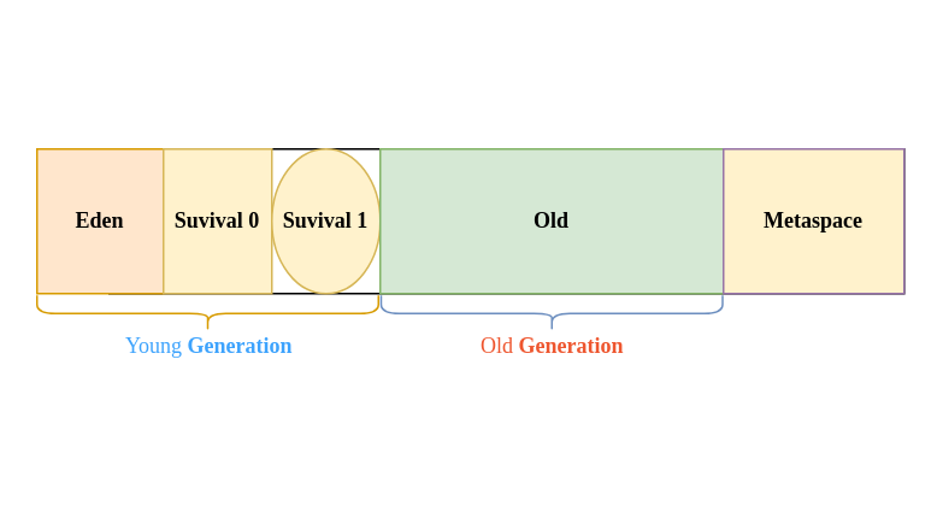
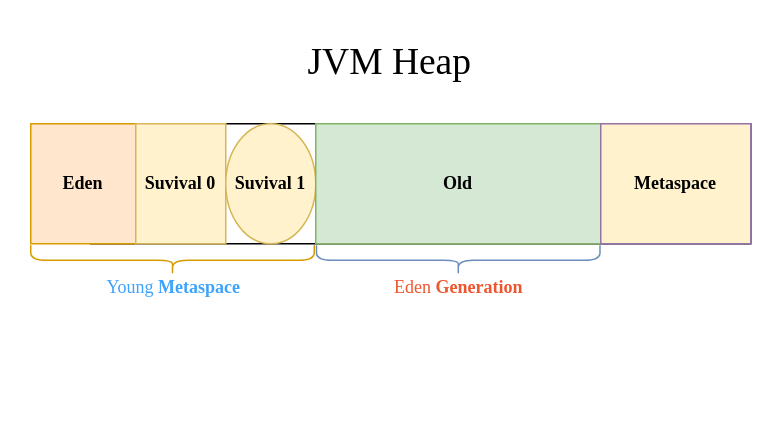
  <mxCell id="0" />
  <mxCell id="1" parent="0" />
  <mxCell id="2" value="" style="rounded=0;whiteSpace=wrap;html=1;fontFamily=BinggraeMelona-Bold;fontStyle=1;fontSource=https%3A%2F%2Fcdn.jsdelivr.net%2Fgh%2Fprojectnoonnu%2Fnoonfonts_twelve%401.0%2FBinggraeMelona-Bold.woff;" parent="1" vertex="1"><mxGeometry x="60" y="82" width="440" height="80" as="geometry" /></mxCell>
  <mxCell id="3" value="Eden" style="rounded=0;whiteSpace=wrap;html=1;fillColor=#ffe6cc;strokeColor=#d79b00;fontFamily=BinggraeMelona-Bold;fontStyle=1;fontSource=https%3A%2F%2Fcdn.jsdelivr.net%2Fgh%2Fprojectnoonnu%2Fnoonfonts_twelve%401.0%2FBinggraeMelona-Bold.woff;" parent="1" vertex="1"><mxGeometry x="20" y="82" width="70" height="80" as="geometry" /></mxCell>
  <mxCell id="4" value="Suvival 0" style="rounded=0;whiteSpace=wrap;html=1;fillColor=#fff2cc;strokeColor=#d6b656;fontFamily=BinggraeMelona-Bold;fontStyle=1;fontSource=https%3A%2F%2Fcdn.jsdelivr.net%2Fgh%2Fprojectnoonnu%2Fnoonfonts_twelve%401.0%2FBinggraeMelona-Bold.woff;" parent="1" vertex="1"><mxGeometry x="90" y="82" width="60" height="80" as="geometry" /></mxCell>
  <mxCell id="5" value="Suvival 1" style="ellipse;whiteSpace=wrap;html=1;fillColor=#fff2cc;strokeColor=#d6b656;fontFamily=BinggraeMelona-Bold;fontStyle=1;fontSource=https%3A%2F%2Fcdn.jsdelivr.net%2Fgh%2Fprojectnoonnu%2Fnoonfonts_twelve%401.0%2FBinggraeMelona-Bold.woff;" parent="1" vertex="1"><mxGeometry x="150" y="82" width="60" height="80" as="geometry" /></mxCell>
  <mxCell id="6" value="Old" style="rounded=0;whiteSpace=wrap;html=1;fillColor=#d5e8d4;strokeColor=#82b366;fontFamily=BinggraeMelona-Bold;fontStyle=1;fontSource=https%3A%2F%2Fcdn.jsdelivr.net%2Fgh%2Fprojectnoonnu%2Fnoonfonts_twelve%401.0%2FBinggraeMelona-Bold.woff;" parent="1" vertex="1"><mxGeometry x="210" y="82" width="190" height="80" as="geometry" /></mxCell>
  <mxCell id="7" value="Metaspace" style="rounded=0;whiteSpace=wrap;html=1;fillColor=#fff2cc;strokeColor=#9673a6;fontFamily=BinggraeMelona-Bold;fontStyle=1;fontSource=https%3A%2F%2Fcdn.jsdelivr.net%2Fgh%2Fprojectnoonnu%2Fnoonfonts_twelve%401.0%2FBinggraeMelona-Bold.woff;" parent="1" vertex="1"><mxGeometry x="400" y="82" width="100" height="80" as="geometry" /></mxCell>
  <mxCell id="8" value="" style="shape=curlyBracket;whiteSpace=wrap;html=1;rounded=1;flipH=1;labelPosition=right;verticalLabelPosition=middle;align=left;verticalAlign=middle;rotation=90;fillColor=#ffe6cc;strokeColor=#d79b00;" parent="1" vertex="1"><mxGeometry x="104.5" y="78.5" width="20" height="189" as="geometry" /></mxCell>
  <mxCell id="9" value="" style="shape=curlyBracket;whiteSpace=wrap;html=1;rounded=1;flipH=1;labelPosition=right;verticalLabelPosition=middle;align=left;verticalAlign=middle;rotation=90;fillColor=#dae8fc;strokeColor=#6c8ebf;" parent="1" vertex="1"><mxGeometry x="295" y="78.5" width="20" height="189" as="geometry" /></mxCell>
- <mxCell id="10" value="&lt;font data-font-src=&quot;https://cdn.jsdelivr.net/gh/projectnoonnu/noonfonts_four@1.2/JalnanOTF00.woff&quot; face=&quot;yg-jalnan&quot; style=&quot;font-size: 12px;&quot;&gt;&lt;font style=&quot;font-weight: normal; font-size: 12px;&quot; data-font-src=&quot;https://cdn.jsdelivr.net/gh/projectnoonnu/noonfonts_four@1.2/JalnanOTF00.woff&quot;&gt;Young&amp;nbsp;&lt;/font&gt;Generation&lt;/font&gt;" style="text;strokeColor=none;fillColor=none;html=1;fontSize=24;fontStyle=1;verticalAlign=middle;align=center;fontColor=#3DA3FD;" parent="1" vertex="1"><mxGeometry x="64.5" y="167" width="100" height="40" as="geometry" /></mxCell>
- <mxCell id="11" value="&lt;font data-font-src=&quot;https://cdn.jsdelivr.net/gh/projectnoonnu/noonfonts_four@1.2/JalnanOTF00.woff&quot; face=&quot;yg-jalnan&quot; style=&quot;font-size: 12px;&quot;&gt;&lt;font style=&quot;font-weight: normal; font-size: 12px;&quot; data-font-src=&quot;https://cdn.jsdelivr.net/gh/projectnoonnu/noonfonts_four@1.2/JalnanOTF00.woff&quot;&gt;Old&amp;nbsp;&lt;/font&gt;Generation&lt;/font&gt;" style="text;strokeColor=none;fillColor=none;html=1;fontSize=24;fontStyle=1;verticalAlign=middle;align=center;fontColor=#ee562f;" parent="1" vertex="1"><mxGeometry x="255" y="167" width="100" height="40" as="geometry" /></mxCell>
+ <mxCell id="10" value="&lt;font data-font-src=&quot;https://cdn.jsdelivr.net/gh/projectnoonnu/noonfonts_four@1.2/JalnanOTF00.woff&quot; face=&quot;yg-jalnan&quot; style=&quot;font-size: 12px;&quot;&gt;&lt;font style=&quot;font-weight: normal; font-size: 12px;&quot; data-font-src=&quot;https://cdn.jsdelivr.net/gh/projectnoonnu/noonfonts_four@1.2/JalnanOTF00.woff&quot;&gt;Young&amp;nbsp;&lt;/font&gt;Metaspace&lt;/font&gt;" style="text;strokeColor=none;fillColor=none;html=1;fontSize=24;fontStyle=1;verticalAlign=middle;align=center;fontColor=#3DA3FD;" parent="1" vertex="1"><mxGeometry x="64.5" y="167" width="100" height="40" as="geometry" /></mxCell>
+ <mxCell id="11" value="&lt;font data-font-src=&quot;https://cdn.jsdelivr.net/gh/projectnoonnu/noonfonts_four@1.2/JalnanOTF00.woff&quot; face=&quot;yg-jalnan&quot; style=&quot;font-size: 12px;&quot;&gt;&lt;font style=&quot;font-weight: normal; font-size: 12px;&quot; data-font-src=&quot;https://cdn.jsdelivr.net/gh/projectnoonnu/noonfonts_four@1.2/JalnanOTF00.woff&quot;&gt;Eden&amp;nbsp;&lt;/font&gt;Generation&lt;/font&gt;" style="text;strokeColor=none;fillColor=none;html=1;fontSize=24;fontStyle=1;verticalAlign=middle;align=center;fontColor=#ee562f;" parent="1" vertex="1"><mxGeometry x="255" y="167" width="100" height="40" as="geometry" /></mxCell>
+ <mxCell id="12" value="&lt;font color=&quot;#000000&quot; face=&quot;yg-jalnan&quot; style=&quot;font-size: 25px;&quot;&gt;&lt;span style=&quot;font-size: 25px; font-weight: 400;&quot;&gt;JVM Heap&lt;/span&gt;&lt;/font&gt;" style="text;strokeColor=none;fillColor=none;html=1;fontSize=25;fontStyle=1;verticalAlign=middle;align=center;fontColor=#ee562f;" parent="1" vertex="1"><mxGeometry x="171" y="20" width="175" height="40" as="geometry" /></mxCell>
